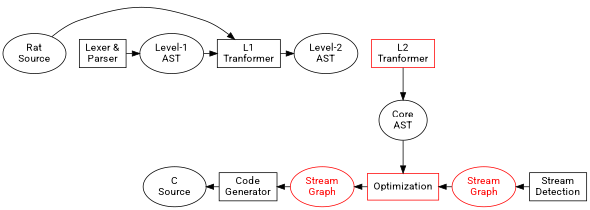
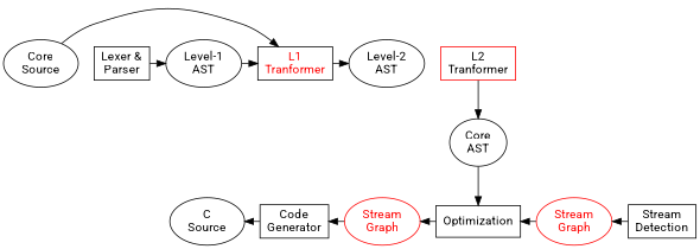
  digraph {
    fontname=Roboto
    node [fontname=Roboto]
    edge [fontname=Roboto dir=back]
-   n1 [label="Rat\nSource"]
+   n1 [label="Core\nSource"]
    n2 [label="Lexer &\nParser" shape=box]
    n3 [label="Level-1\nAST"]
-   n4 [label="L1\nTranformer" shape=box]
+   n4 [label="L1\nTranformer" shape=box fontcolor=red]
    n5 [label="Level-2\nAST"]
    n6 [color=red label="L2\nTranformer" shape=box]
    n7 [label="Stream\nDetection" shape=box]
    n8 [color=red fontcolor=red label="Stream\nGraph"]
-   n9 [label=Optimization shape=box color=red]
+   n9 [label=Optimization shape=box]
    n10 [color=red fontcolor=red label="Stream\nGraph"]
    n11 [label="Code\nGenerator" shape=box]
    n12 [label="C\nSource"]
    n13 [label="Core\nAST" shape=ellipse]
    subgraph sub_1 {
      rank=min
      rankdir=LR
      n1
      n2
      n3
      n4
      n5
      n6
    }
    subgraph sub_2 {
      rank=max
      rankdir=LR
      n7
      n8
      n9
      n10
      n11
      n12
    }
    n1 -> n4 [dir=""]
    n2 -> n3 [dir=""]
    n3 -> n4 [dir=""]
    n4 -> n5 [dir=""]
    n6 -> n13 [dir=""]
    n8 -> n7
    n9 -> n8
    n9 -> n13
    n10 -> n9
    n11 -> n10
    n12 -> n11
  }
